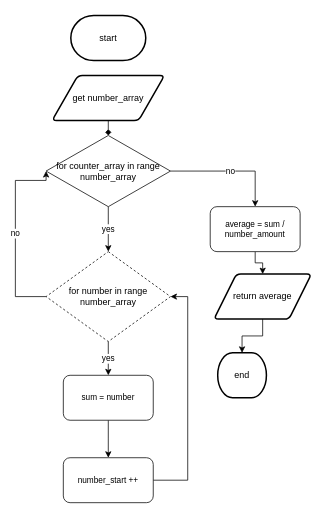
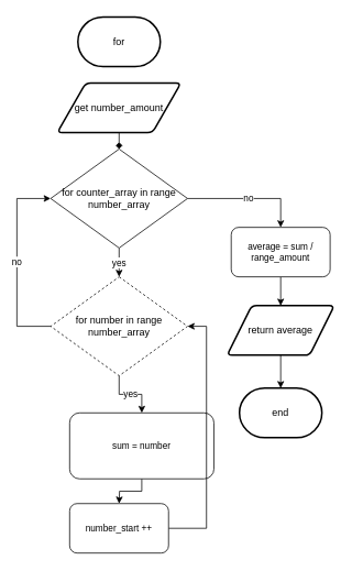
  <mxCell id="0" />
  <mxCell id="1" parent="0" />
- <mxCell id="2" value="end" style="strokeWidth=2;html=1;shape=mxgraph.flowchart.terminator;whiteSpace=wrap;" parent="1" vertex="1"><mxGeometry x="290" y="470" width="65" height="60" as="geometry" /></mxCell>
+ <mxCell id="2" value="end" style="strokeWidth=2;html=1;shape=mxgraph.flowchart.terminator;whiteSpace=wrap;" parent="1" vertex="1"><mxGeometry x="290" y="470" width="100" height="60" as="geometry" /></mxCell>
  <mxCell id="3" value="yes" style="edgeStyle=orthogonalEdgeStyle;shape=connector;rounded=0;html=1;exitX=0.5;exitY=1;exitDx=0;exitDy=0;entryX=0.5;entryY=0;entryDx=0;entryDy=0;labelBackgroundColor=default;fontFamily=Helvetica;fontSize=11;fontColor=default;endArrow=classic;strokeColor=default;" parent="1" source="5" target="7" edge="1"><mxGeometry relative="1" as="geometry" /></mxCell>
  <mxCell id="4" value="no" style="edgeStyle=orthogonalEdgeStyle;shape=connector;rounded=0;html=1;exitX=0;exitY=0.5;exitDx=0;exitDy=0;entryX=0;entryY=0.5;entryDx=0;entryDy=0;labelBackgroundColor=default;fontFamily=Helvetica;fontSize=11;fontColor=default;endArrow=classic;strokeColor=default;" edge="1" parent="1" source="5" target="17"><mxGeometry relative="1" as="geometry"><Array as="points"><mxPoint x="20" y="395" /><mxPoint x="20" y="240" /></Array></mxGeometry></mxCell>
  <mxCell id="5" value="for number in range number_array" style="rhombus;whiteSpace=wrap;html=1;dashed=1;" parent="1" vertex="1"><mxGeometry x="61" y="335" width="166" height="120" as="geometry" /></mxCell>
  <mxCell id="6" style="edgeStyle=orthogonalEdgeStyle;shape=connector;rounded=0;html=1;exitX=0.5;exitY=1;exitDx=0;exitDy=0;labelBackgroundColor=default;fontFamily=Helvetica;fontSize=11;fontColor=default;endArrow=classic;strokeColor=default;" parent="1" source="7" edge="1"><mxGeometry relative="1" as="geometry"><mxPoint x="144" y="610" as="targetPoint" /></mxGeometry></mxCell>
- <mxCell id="7" value="sum = number" style="rounded=1;whiteSpace=wrap;html=1;fontFamily=Helvetica;fontSize=11;fontColor=default;" parent="1" vertex="1"><mxGeometry x="84" y="500" width="120" height="60" as="geometry" /></mxCell>
- <mxCell id="8" value="start" style="strokeWidth=2;html=1;shape=mxgraph.flowchart.terminator;whiteSpace=wrap;" parent="1" vertex="1"><mxGeometry x="94" y="20" width="100" height="60" as="geometry" /></mxCell>
+ <mxCell id="7" value="sum = number" style="rounded=1;whiteSpace=wrap;html=1;fontFamily=Helvetica;fontSize=11;fontColor=default;" parent="1" vertex="1"><mxGeometry x="84" y="500" width="175" height="80" as="geometry" /></mxCell>
+ <mxCell id="8" value="for" style="strokeWidth=2;html=1;shape=mxgraph.flowchart.terminator;whiteSpace=wrap;" parent="1" vertex="1"><mxGeometry x="94" y="20" width="100" height="60" as="geometry" /></mxCell>
  <mxCell id="9" style="edgeStyle=orthogonalEdgeStyle;shape=connector;rounded=0;html=1;exitX=0.5;exitY=1;exitDx=0;exitDy=0;entryX=0.5;entryY=0;entryDx=0;entryDy=0;labelBackgroundColor=default;fontFamily=Helvetica;fontSize=11;fontColor=default;endArrow=classic;strokeColor=default;" parent="1" source="10" target="12" edge="1"><mxGeometry relative="1" as="geometry" /></mxCell>
- <mxCell id="10" value="average = sum / number_amount&lt;br&gt;" style="rounded=1;whiteSpace=wrap;html=1;fontFamily=Helvetica;fontSize=11;fontColor=default;" parent="1" vertex="1"><mxGeometry x="280" y="275" width="120" height="60" as="geometry" /></mxCell>
+ <mxCell id="10" value="average = sum / range_amount&lt;br&gt;" style="rounded=1;whiteSpace=wrap;html=1;fontFamily=Helvetica;fontSize=11;fontColor=default;" parent="1" vertex="1"><mxGeometry x="280" y="275" width="120" height="60" as="geometry" /></mxCell>
  <mxCell id="11" style="edgeStyle=orthogonalEdgeStyle;shape=connector;rounded=0;html=1;exitX=0.5;exitY=1;exitDx=0;exitDy=0;entryX=0.5;entryY=0;entryDx=0;entryDy=0;entryPerimeter=0;labelBackgroundColor=default;fontFamily=Helvetica;fontSize=11;fontColor=default;endArrow=classic;strokeColor=default;" parent="1" source="12" target="2" edge="1"><mxGeometry relative="1" as="geometry" /></mxCell>
- <mxCell id="12" value="return average" style="shape=parallelogram;html=1;strokeWidth=2;perimeter=parallelogramPerimeter;whiteSpace=wrap;rounded=1;arcSize=12;size=0.23;" parent="1" vertex="1"><mxGeometry x="285" y="365" width="130" height="60" as="geometry" /></mxCell>
+ <mxCell id="12" value="return average" style="shape=parallelogram;html=1;strokeWidth=2;perimeter=parallelogramPerimeter;whiteSpace=wrap;rounded=1;arcSize=12;size=0.23;" parent="1" vertex="1"><mxGeometry x="275" y="370" width="130" height="60" as="geometry" /></mxCell>
  <mxCell id="13" style="edgeStyle=none;html=1;exitX=0.5;exitY=1;exitDx=0;exitDy=0;endArrow=diamond;" edge="1" parent="1" source="14" target="17"><mxGeometry relative="1" as="geometry" /></mxCell>
- <mxCell id="14" value="get number_array" style="shape=parallelogram;html=1;strokeWidth=2;perimeter=parallelogramPerimeter;whiteSpace=wrap;rounded=1;arcSize=12;size=0.23;" vertex="1" parent="1"><mxGeometry x="69" y="100" width="150" height="60" as="geometry" /></mxCell>
+ <mxCell id="14" value="get number_amount" style="shape=parallelogram;html=1;strokeWidth=2;perimeter=parallelogramPerimeter;whiteSpace=wrap;rounded=1;arcSize=12;size=0.23;" vertex="1" parent="1"><mxGeometry x="69" y="100" width="150" height="60" as="geometry" /></mxCell>
  <mxCell id="15" value="yes" style="edgeStyle=none;html=1;exitX=0.5;exitY=1;exitDx=0;exitDy=0;entryX=0.5;entryY=0;entryDx=0;entryDy=0;" edge="1" parent="1" source="17" target="5"><mxGeometry relative="1" as="geometry" /></mxCell>
  <mxCell id="16" value="no" style="edgeStyle=orthogonalEdgeStyle;shape=connector;rounded=0;html=1;exitX=1;exitY=0.5;exitDx=0;exitDy=0;entryX=0.5;entryY=0;entryDx=0;entryDy=0;labelBackgroundColor=default;fontFamily=Helvetica;fontSize=11;fontColor=default;endArrow=classic;strokeColor=default;" edge="1" parent="1" source="17" target="10"><mxGeometry relative="1" as="geometry" /></mxCell>
- <mxCell id="17" value="for counter_array in range number_array" style="rhombus;whiteSpace=wrap;html=1;" vertex="1" parent="1"><mxGeometry x="61" y="180" width="166" height="95" as="geometry" /></mxCell>
+ <mxCell id="17" value="for counter_array in range number_array" style="rhombus;whiteSpace=wrap;html=1;" vertex="1" parent="1"><mxGeometry x="61" y="180" width="166" height="120" as="geometry" /></mxCell>
  <mxCell id="18" style="edgeStyle=orthogonalEdgeStyle;shape=connector;rounded=0;html=1;exitX=1;exitY=0.5;exitDx=0;exitDy=0;entryX=1;entryY=0.5;entryDx=0;entryDy=0;labelBackgroundColor=default;fontFamily=Helvetica;fontSize=11;fontColor=default;endArrow=classic;strokeColor=default;" edge="1" parent="1" source="19" target="5"><mxGeometry relative="1" as="geometry"><Array as="points"><mxPoint x="250" y="640" /><mxPoint x="250" y="395" /></Array></mxGeometry></mxCell>
  <mxCell id="19" value="number_start ++" style="rounded=1;whiteSpace=wrap;html=1;fontFamily=Helvetica;fontSize=11;fontColor=default;" vertex="1" parent="1"><mxGeometry x="84" y="610" width="120" height="60" as="geometry" /></mxCell>
